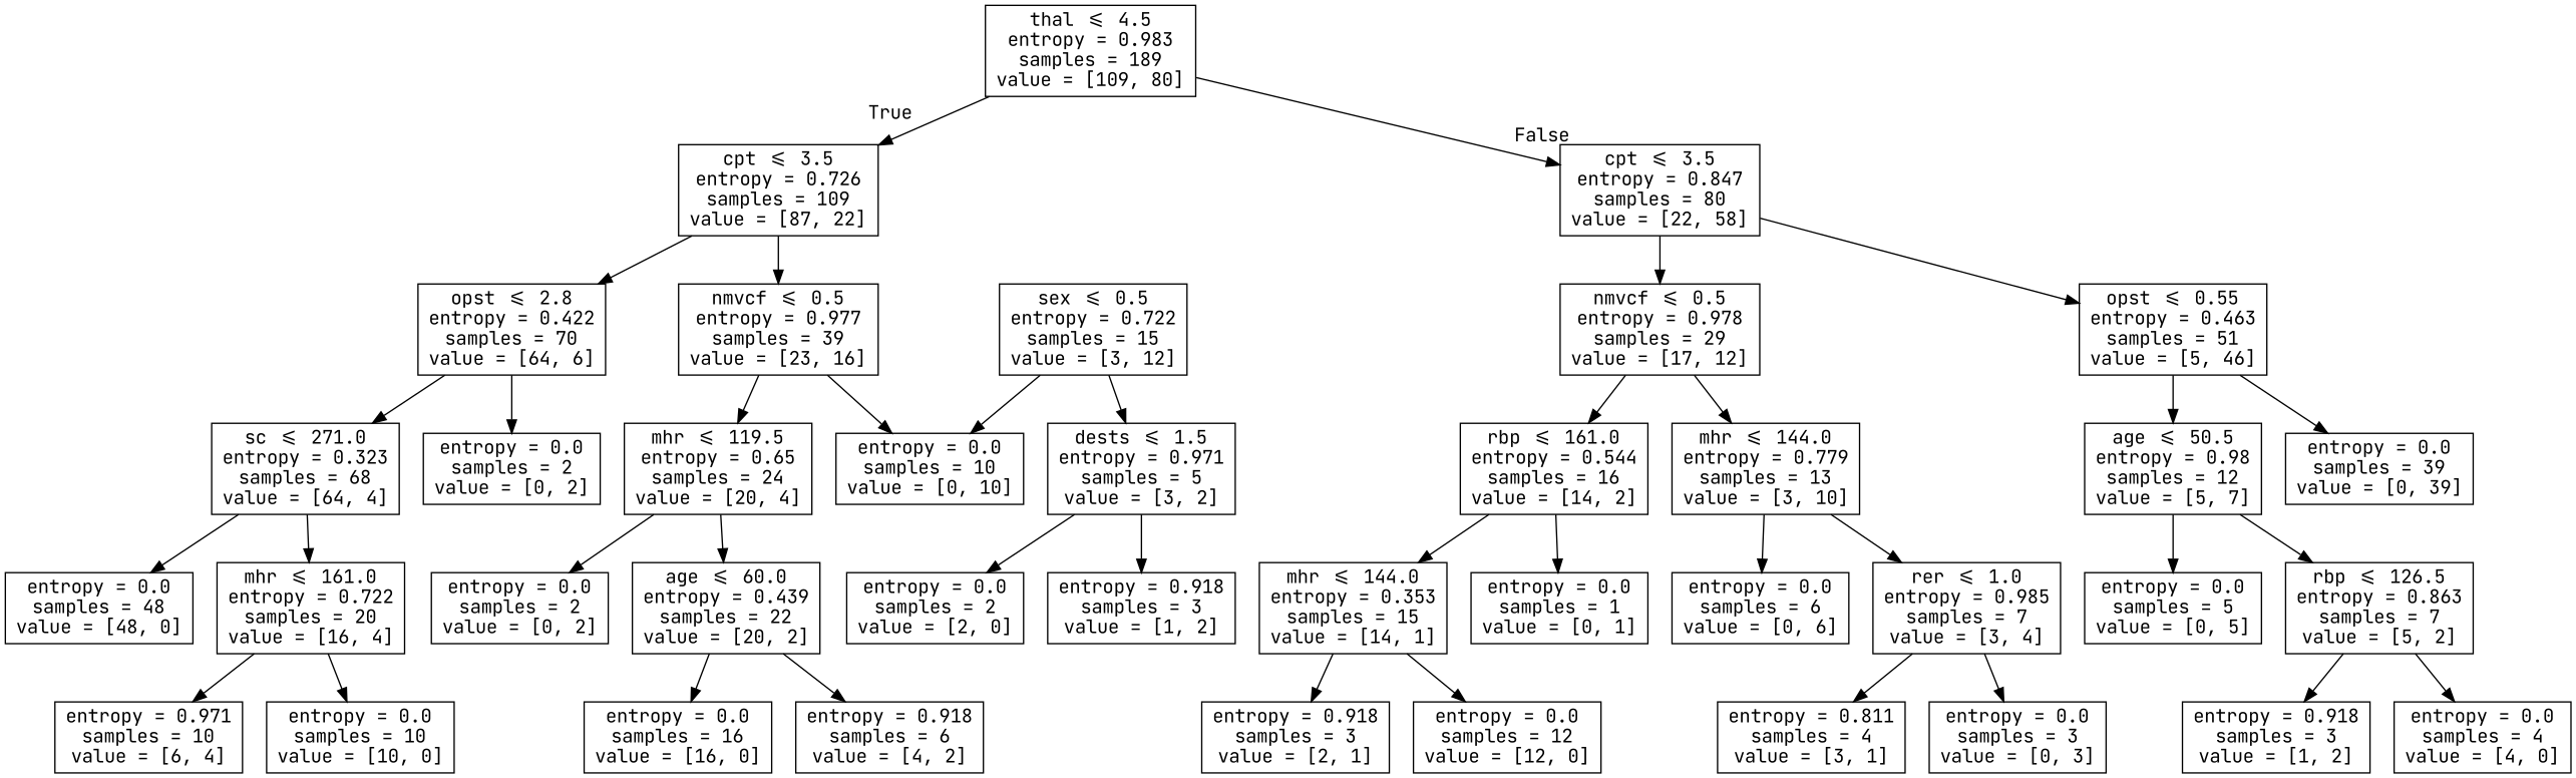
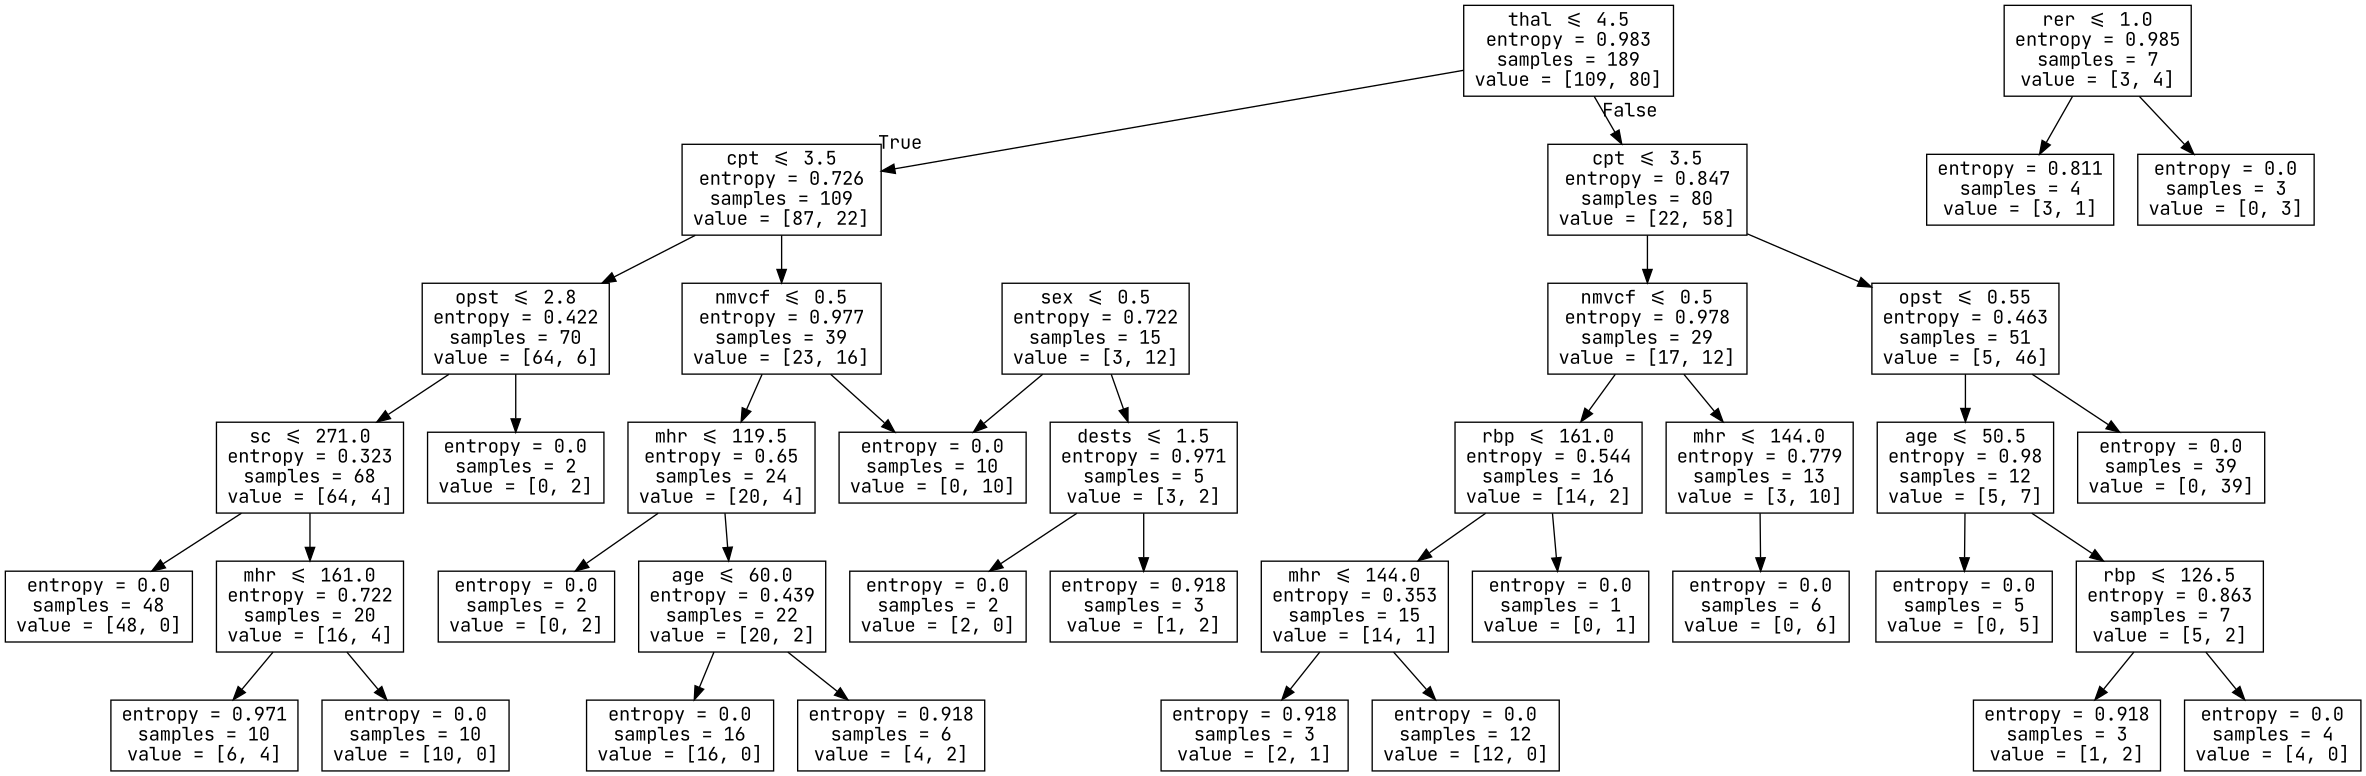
  digraph {
    fontname="JetBrains Mono"
    node [fontname="JetBrains Mono" shape=box]
    edge [fontname="JetBrains Mono"]
    n1 [label="thal <= 4.5\nentropy = 0.983\nsamples = 189\nvalue = [109, 80]"]
    n2 [label="cpt <= 3.5\nentropy = 0.726\nsamples = 109\nvalue = [87, 22]"]
    n3 [label="cpt <= 3.5\nentropy = 0.847\nsamples = 80\nvalue = [22, 58]"]
    n4 [label="opst <= 2.8\nentropy = 0.422\nsamples = 70\nvalue = [64, 6]"]
    n5 [label="nmvcf <= 0.5\nentropy = 0.977\nsamples = 39\nvalue = [23, 16]"]
    n6 [label="nmvcf <= 0.5\nentropy = 0.978\nsamples = 29\nvalue = [17, 12]"]
    n7 [label="opst <= 0.55\nentropy = 0.463\nsamples = 51\nvalue = [5, 46]"]
    n8 [label="sc <= 271.0\nentropy = 0.323\nsamples = 68\nvalue = [64, 4]"]
    n9 [label="entropy = 0.0\nsamples = 2\nvalue = [0, 2]"]
    n10 [label="mhr <= 119.5\nentropy = 0.65\nsamples = 24\nvalue = [20, 4]"]
    n11 [label="entropy = 0.0\nsamples = 10\nvalue = [0, 10]"]
    n12 [label="entropy = 0.0\nsamples = 48\nvalue = [48, 0]"]
    n13 [label="mhr <= 161.0\nentropy = 0.722\nsamples = 20\nvalue = [16, 4]"]
    n14 [label="entropy = 0.971\nsamples = 10\nvalue = [6, 4]"]
    n15 [label="entropy = 0.0\nsamples = 10\nvalue = [10, 0]"]
    n16 [label="entropy = 0.0\nsamples = 2\nvalue = [0, 2]"]
    n17 [label="age <= 60.0\nentropy = 0.439\nsamples = 22\nvalue = [20, 2]"]
    n18 [label="sex <= 0.5\nentropy = 0.722\nsamples = 15\nvalue = [3, 12]"]
    n19 [label="dests <= 1.5\nentropy = 0.971\nsamples = 5\nvalue = [3, 2]"]
    n20 [label="entropy = 0.0\nsamples = 16\nvalue = [16, 0]"]
    n21 [label="entropy = 0.918\nsamples = 6\nvalue = [4, 2]"]
    n22 [label="entropy = 0.0\nsamples = 2\nvalue = [2, 0]"]
    n23 [label="entropy = 0.918\nsamples = 3\nvalue = [1, 2]"]
    n24 [label="rbp <= 161.0\nentropy = 0.544\nsamples = 16\nvalue = [14, 2]"]
    n25 [label="mhr <= 144.0\nentropy = 0.779\nsamples = 13\nvalue = [3, 10]"]
    n26 [label="age <= 50.5\nentropy = 0.98\nsamples = 12\nvalue = [5, 7]"]
    n27 [label="entropy = 0.0\nsamples = 39\nvalue = [0, 39]"]
    n28 [label="mhr <= 144.0\nentropy = 0.353\nsamples = 15\nvalue = [14, 1]"]
    n29 [label="entropy = 0.0\nsamples = 1\nvalue = [0, 1]"]
    n30 [label="entropy = 0.0\nsamples = 6\nvalue = [0, 6]"]
    n31 [label="rer <= 1.0\nentropy = 0.985\nsamples = 7\nvalue = [3, 4]"]
    n32 [label="entropy = 0.918\nsamples = 3\nvalue = [2, 1]"]
    n33 [label="entropy = 0.0\nsamples = 12\nvalue = [12, 0]"]
    n34 [label="entropy = 0.811\nsamples = 4\nvalue = [3, 1]"]
    n35 [label="entropy = 0.0\nsamples = 3\nvalue = [0, 3]"]
    n36 [label="entropy = 0.0\nsamples = 5\nvalue = [0, 5]"]
    n37 [label="rbp <= 126.5\nentropy = 0.863\nsamples = 7\nvalue = [5, 2]"]
    n38 [label="entropy = 0.918\nsamples = 3\nvalue = [1, 2]"]
    n39 [label="entropy = 0.0\nsamples = 4\nvalue = [4, 0]"]
    n1 -> n2 [headlabel=True labelangle=45 labeldistance=2.5]
    n1 -> n3 [headlabel=False labelangle=-45 labeldistance=2.5]
    n2 -> n4
    n2 -> n5
    n3 -> n6
    n3 -> n7
    n4 -> n8
    n4 -> n9
    n5 -> n10
    n5 -> n11
    n6 -> n24
    n6 -> n25
    n7 -> n26
    n7 -> n27
    n8 -> n12
    n8 -> n13
    n10 -> n16
    n10 -> n17
    n13 -> n14
    n13 -> n15
    n17 -> n20
    n17 -> n21
    n18 -> n11
    n18 -> n19
    n19 -> n22
    n19 -> n23
    n24 -> n28
    n24 -> n29
    n25 -> n30
-   n25 -> n31
    n26 -> n36
    n26 -> n37
    n28 -> n32
    n28 -> n33
    n31 -> n34
    n31 -> n35
    n37 -> n38
    n37 -> n39
  }
